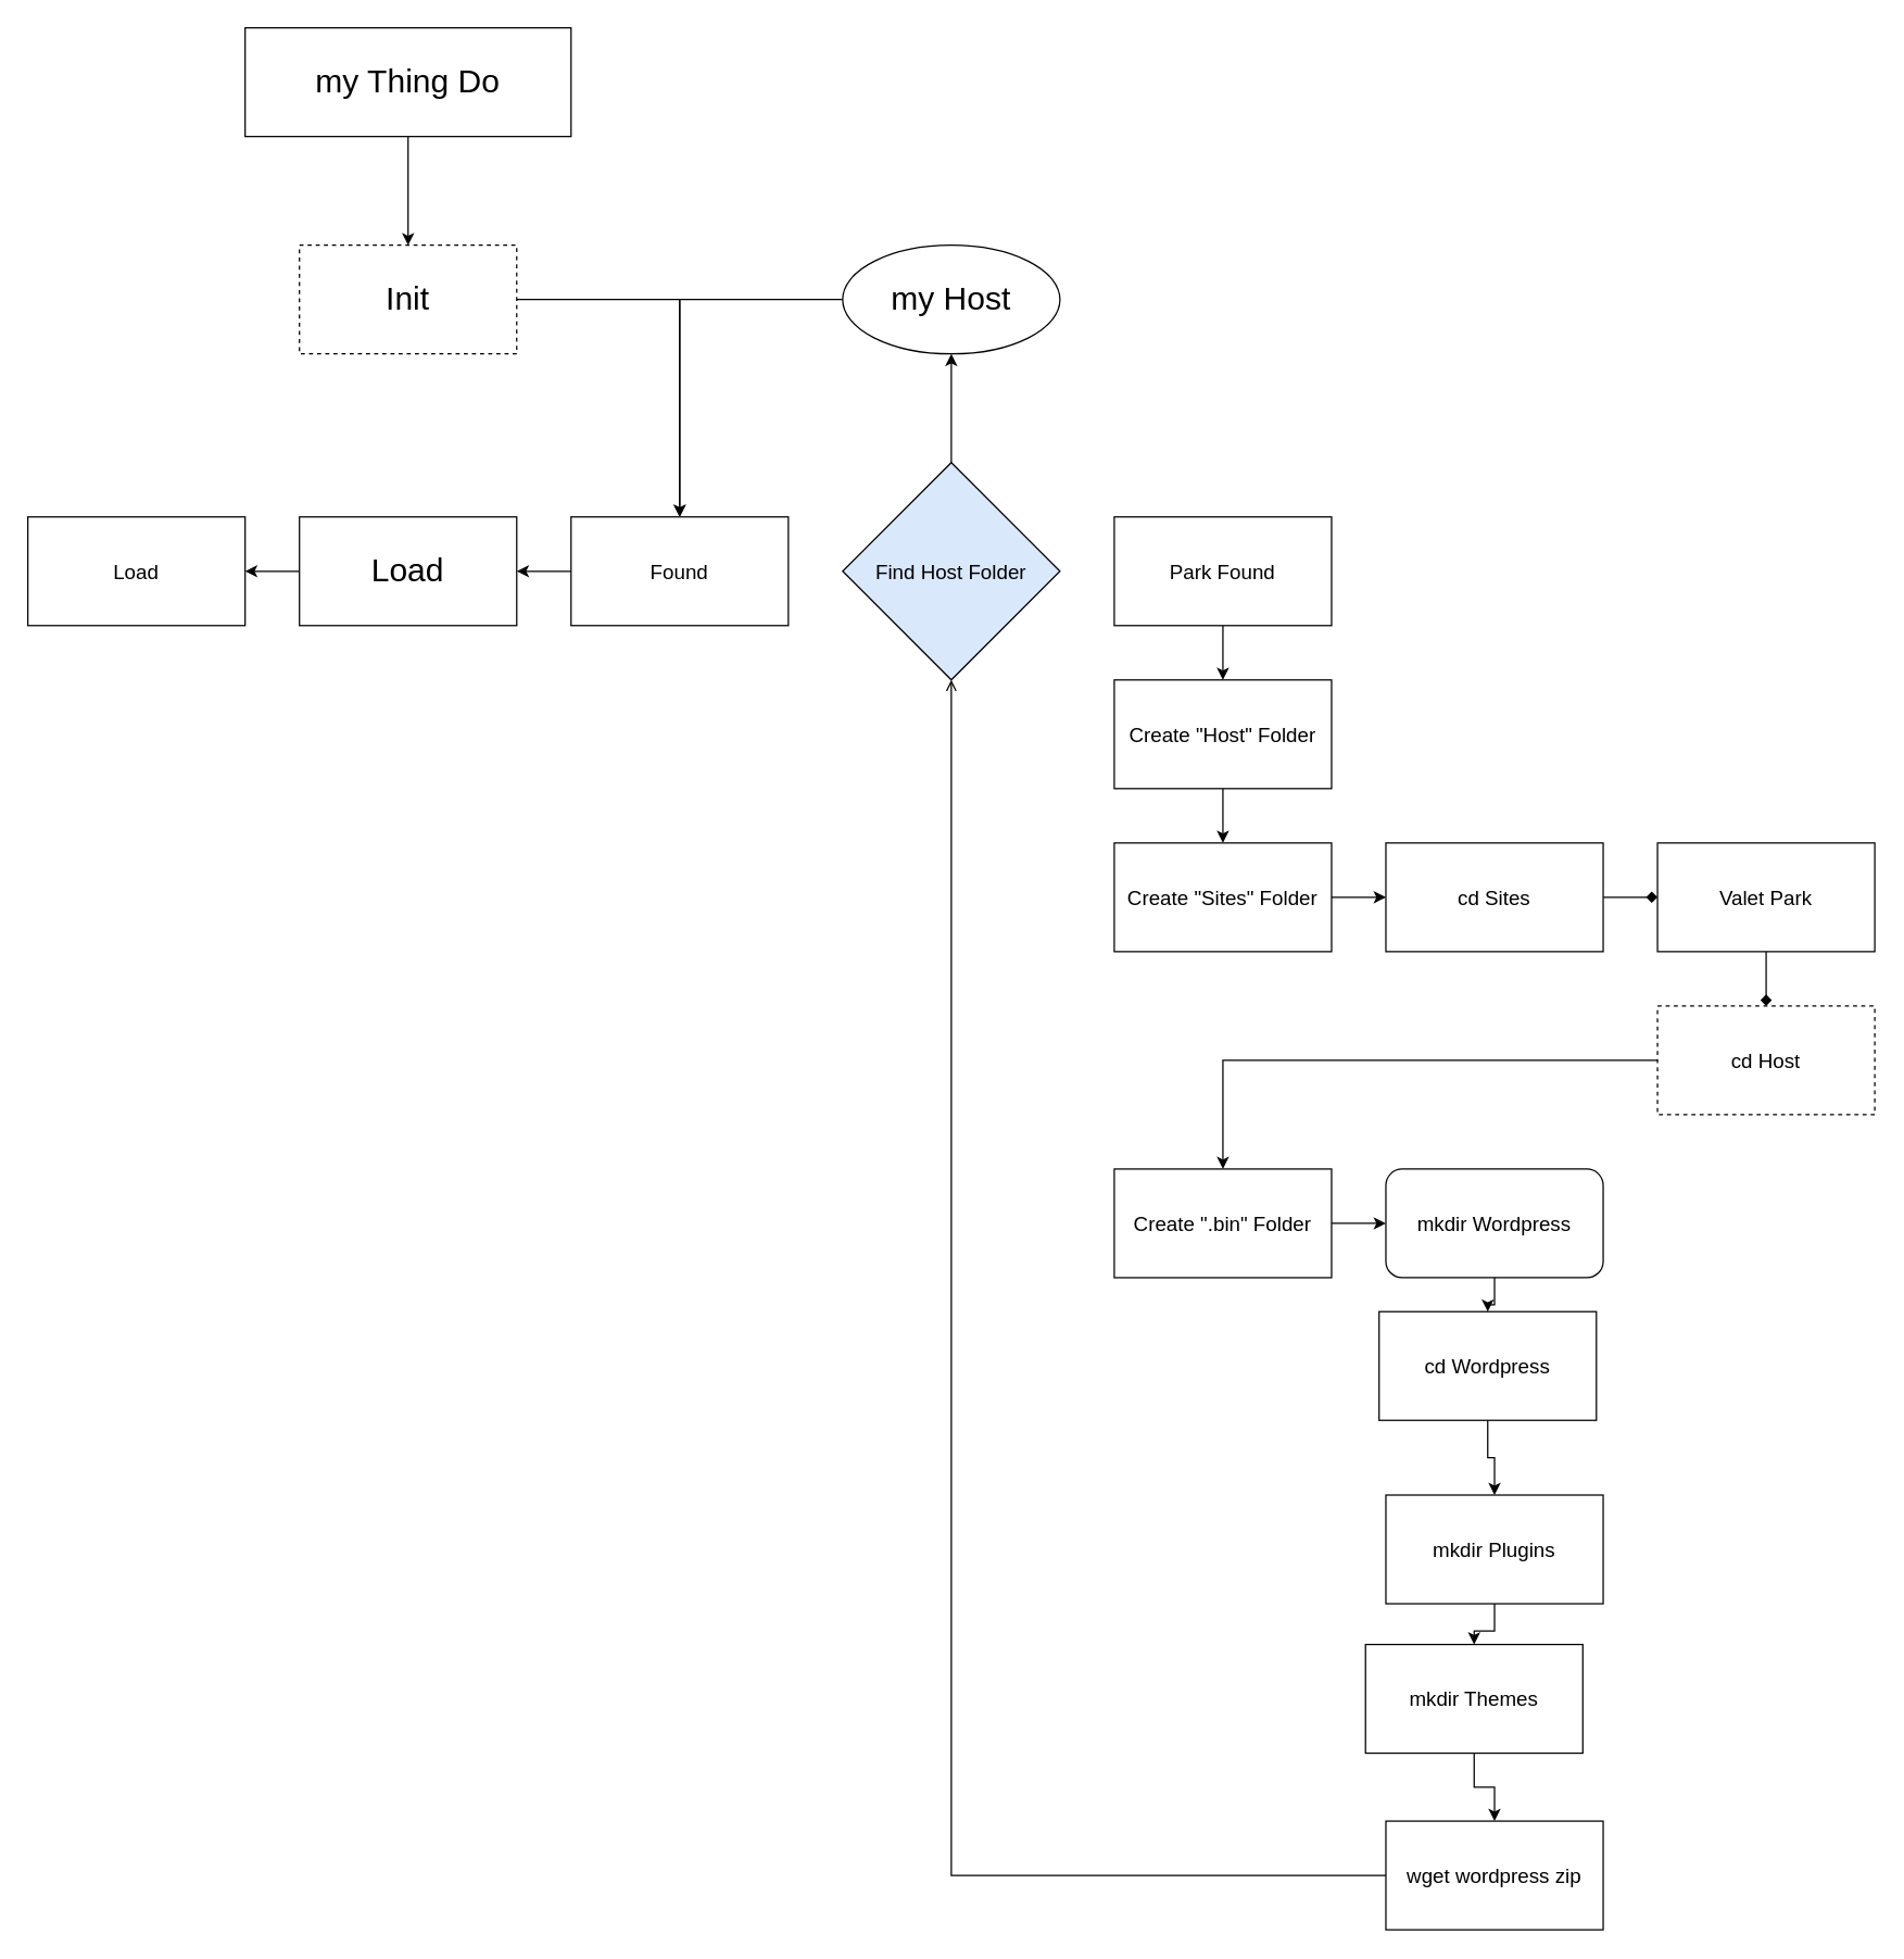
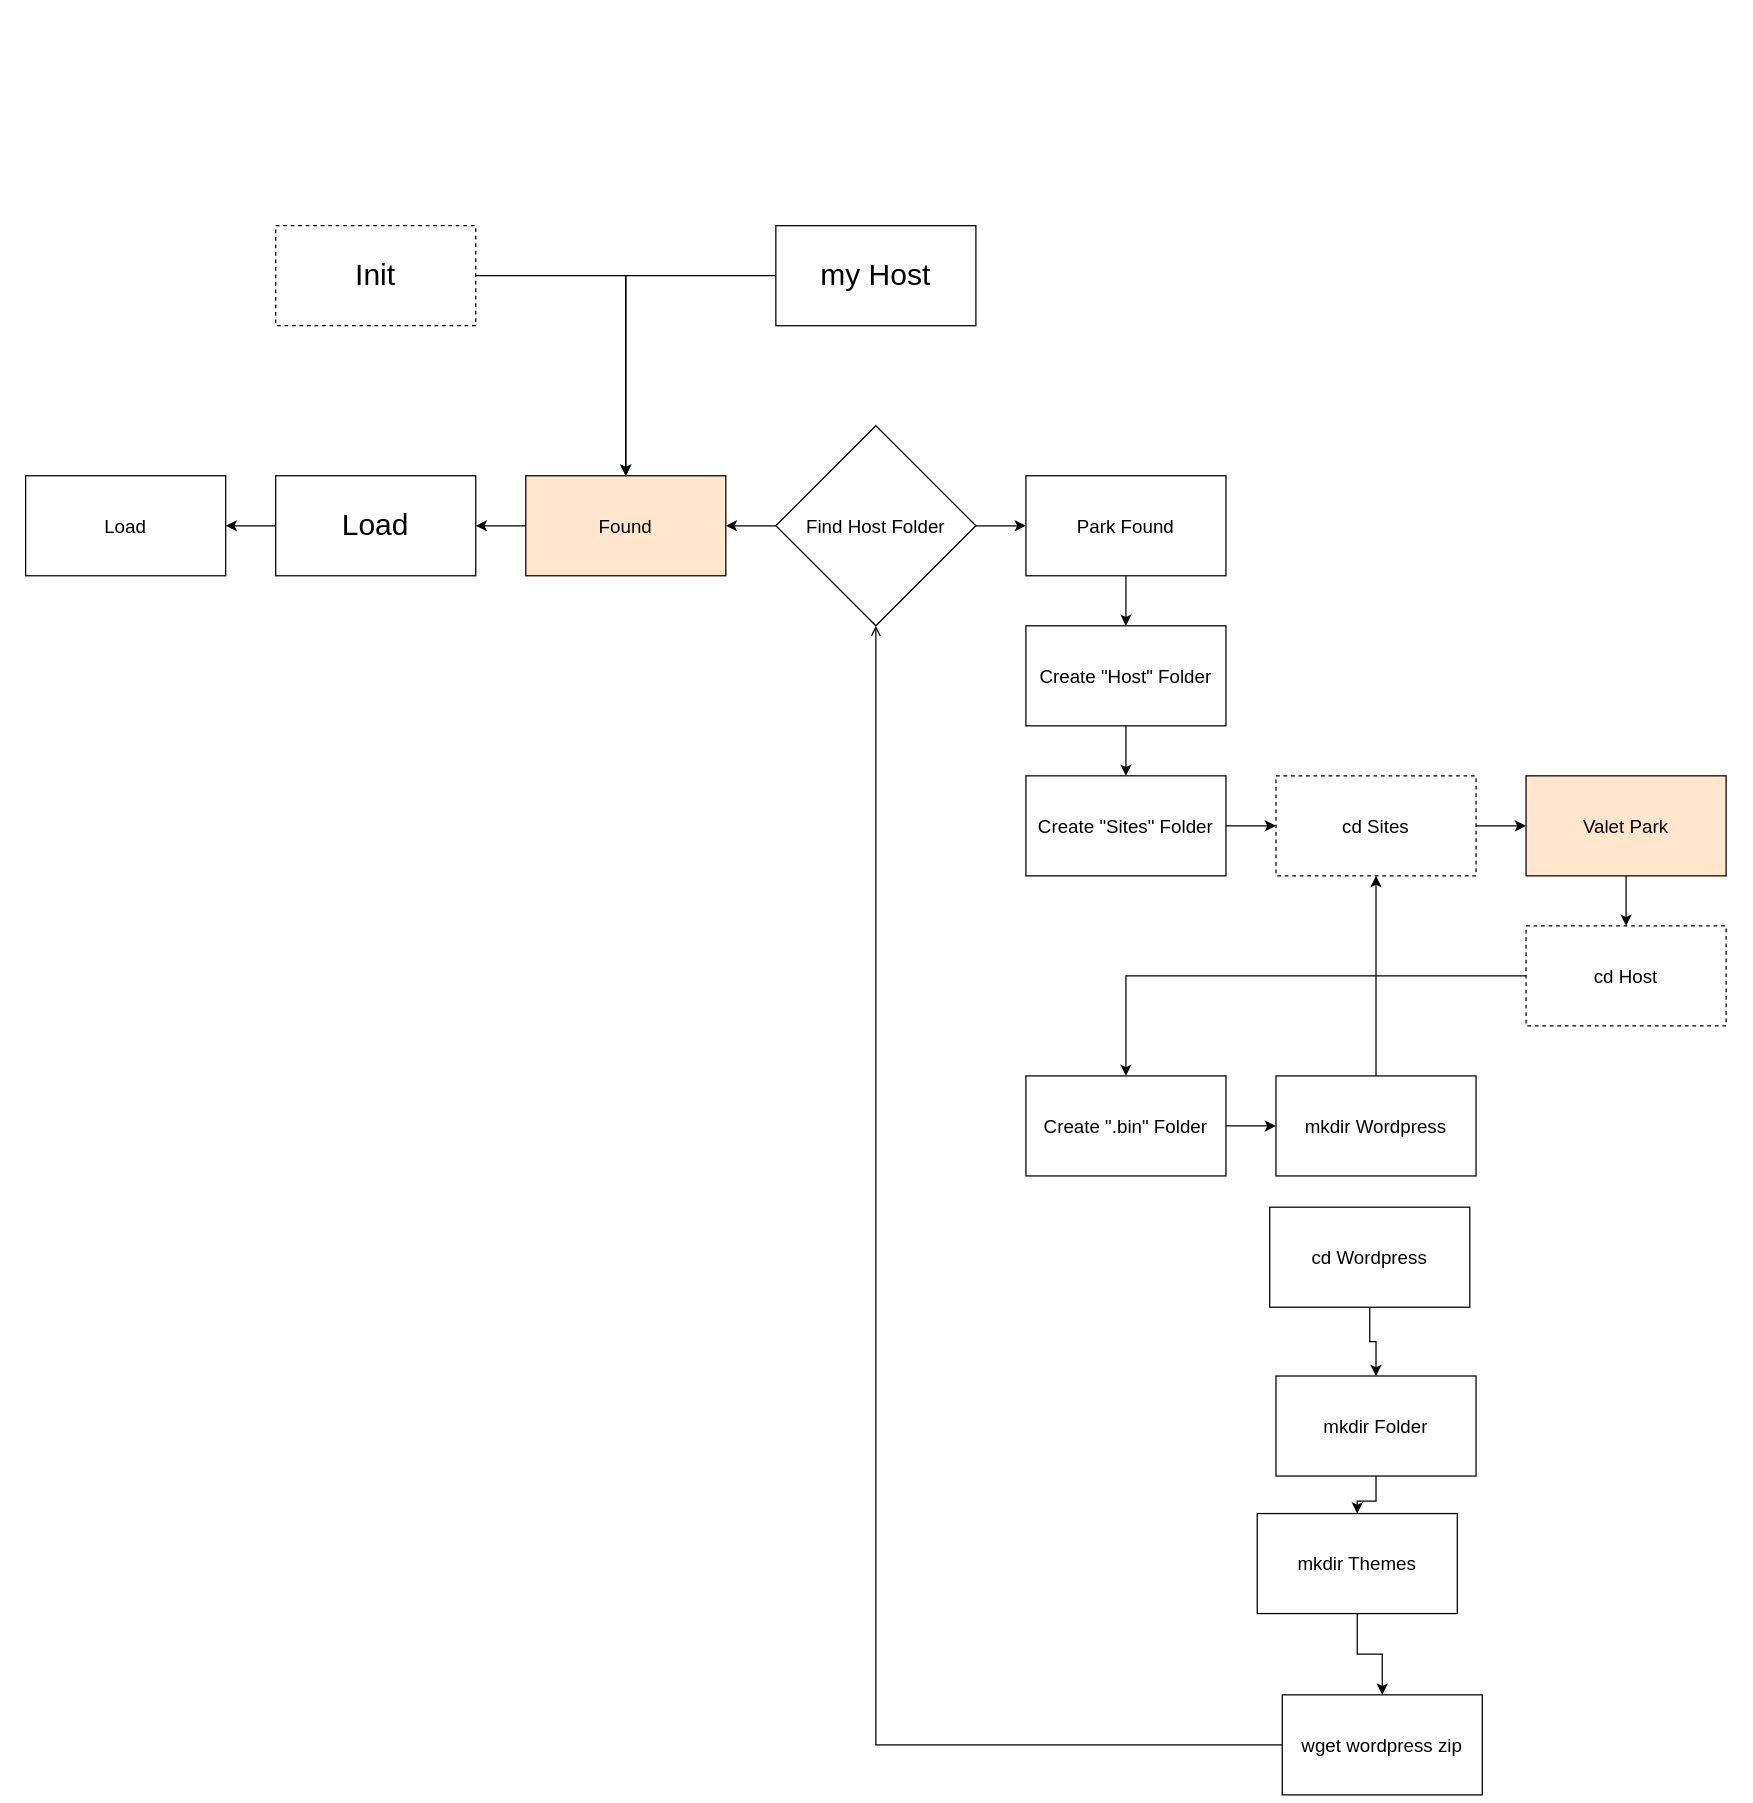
  <mxCell id="0" />
  <mxCell id="1" parent="0" />
- <mxCell id="2" value="" style="edgeStyle=orthogonalEdgeStyle;rounded=0;orthogonalLoop=1;jettySize=auto;html=1;" edge="1" parent="1" source="3" target="5"><mxGeometry relative="1" as="geometry" /></mxCell>
- <mxCell id="3" value="&lt;font style=&quot;font-size: 24px;&quot;&gt;my Thing Do&lt;/font&gt;" style="rounded=0;whiteSpace=wrap;html=1;" vertex="1" parent="1"><mxGeometry x="180" y="20" width="240" height="80" as="geometry" /></mxCell>
  <mxCell id="4" value="" style="edgeStyle=orthogonalEdgeStyle;rounded=0;orthogonalLoop=1;jettySize=auto;html=1;" edge="1" parent="1" source="5" target="12"><mxGeometry relative="1" as="geometry" /></mxCell>
  <mxCell id="5" value="&lt;font style=&quot;font-size: 24px;&quot;&gt;Init&lt;/font&gt;" style="whiteSpace=wrap;html=1;rounded=0;dashed=1;" vertex="1" parent="1"><mxGeometry x="220" y="180" width="160" height="80" as="geometry" /></mxCell>
  <mxCell id="6" value="" style="edgeStyle=orthogonalEdgeStyle;rounded=0;orthogonalLoop=1;jettySize=auto;html=1;" edge="1" parent="1" source="7" target="12"><mxGeometry relative="1" as="geometry" /></mxCell>
- <mxCell id="7" value="&lt;font style=&quot;font-size: 24px;&quot;&gt;my Host&lt;/font&gt;" style="ellipse;whiteSpace=wrap;html=1;" vertex="1" parent="1"><mxGeometry x="620" y="180" width="160" height="80" as="geometry" /></mxCell>
- <mxCell id="8" value="" style="edgeStyle=orthogonalEdgeStyle;rounded=0;orthogonalLoop=1;jettySize=auto;html=1;" edge="1" parent="1" source="10" target="7"><mxGeometry relative="1" as="geometry" /></mxCell>
- <mxCell id="10" value="Find Host Folder" style="rhombus;whiteSpace=wrap;html=1;rounded=0;fontSize=15;fillColor=#dae8fc;" vertex="1" parent="1"><mxGeometry x="620" y="340" width="160" height="160" as="geometry" /></mxCell>
+ <mxCell id="7" value="&lt;font style=&quot;font-size: 24px;&quot;&gt;my Host&lt;/font&gt;" style="whiteSpace=wrap;html=1;rounded=0;" vertex="1" parent="1"><mxGeometry x="620" y="180" width="160" height="80" as="geometry" /></mxCell>
+ <mxCell id="8" value="" style="edgeStyle=orthogonalEdgeStyle;rounded=0;orthogonalLoop=1;jettySize=auto;html=1;" edge="1" parent="1" source="10" target="12"><mxGeometry relative="1" as="geometry" /></mxCell>
+ <mxCell id="9" value="" style="edgeStyle=orthogonalEdgeStyle;rounded=0;orthogonalLoop=1;jettySize=auto;html=1;" edge="1" parent="1" source="10" target="14"><mxGeometry relative="1" as="geometry" /></mxCell>
+ <mxCell id="10" value="Find Host Folder" style="rhombus;whiteSpace=wrap;html=1;rounded=0;fontSize=15;" vertex="1" parent="1"><mxGeometry x="620" y="340" width="160" height="160" as="geometry" /></mxCell>
  <mxCell id="11" style="edgeStyle=orthogonalEdgeStyle;rounded=0;orthogonalLoop=1;jettySize=auto;html=1;entryX=1;entryY=0.5;entryDx=0;entryDy=0;" edge="1" parent="1" source="12" target="16"><mxGeometry relative="1" as="geometry" /></mxCell>
- <mxCell id="12" value="Found" style="whiteSpace=wrap;html=1;rounded=0;fontSize=15;" vertex="1" parent="1"><mxGeometry x="420" y="380" width="160" height="80" as="geometry" /></mxCell>
+ <mxCell id="12" value="Found" style="whiteSpace=wrap;html=1;rounded=0;fontSize=15;fillColor=#ffe6cc;" vertex="1" parent="1"><mxGeometry x="420" y="380" width="160" height="80" as="geometry" /></mxCell>
  <mxCell id="13" value="" style="edgeStyle=orthogonalEdgeStyle;rounded=0;orthogonalLoop=1;jettySize=auto;html=1;" edge="1" parent="1" source="14" target="18"><mxGeometry relative="1" as="geometry" /></mxCell>
  <mxCell id="14" value="Park Found" style="whiteSpace=wrap;html=1;rounded=0;fontSize=15;" vertex="1" parent="1"><mxGeometry x="820" y="380" width="160" height="80" as="geometry" /></mxCell>
  <mxCell id="15" value="" style="edgeStyle=orthogonalEdgeStyle;rounded=0;orthogonalLoop=1;jettySize=auto;html=1;" edge="1" parent="1" source="16" target="39"><mxGeometry relative="1" as="geometry" /></mxCell>
  <mxCell id="16" value="&lt;font style=&quot;font-size: 24px;&quot;&gt;Load&lt;/font&gt;" style="whiteSpace=wrap;html=1;rounded=0;" vertex="1" parent="1"><mxGeometry x="220" y="380" width="160" height="80" as="geometry" /></mxCell>
  <mxCell id="17" value="" style="edgeStyle=orthogonalEdgeStyle;rounded=0;orthogonalLoop=1;jettySize=auto;html=1;" edge="1" parent="1" source="18" target="20"><mxGeometry relative="1" as="geometry" /></mxCell>
  <mxCell id="18" value="Create &quot;Host&quot; Folder" style="whiteSpace=wrap;html=1;rounded=0;fontSize=15;" vertex="1" parent="1"><mxGeometry x="820" y="500" width="160" height="80" as="geometry" /></mxCell>
  <mxCell id="19" value="" style="edgeStyle=orthogonalEdgeStyle;rounded=0;orthogonalLoop=1;jettySize=auto;html=1;" edge="1" parent="1" source="20" target="24"><mxGeometry relative="1" as="geometry" /></mxCell>
  <mxCell id="20" value="Create &quot;Sites&quot; Folder" style="whiteSpace=wrap;html=1;rounded=0;fontSize=15;" vertex="1" parent="1"><mxGeometry x="820" y="620" width="160" height="80" as="geometry" /></mxCell>
  <mxCell id="21" value="" style="edgeStyle=orthogonalEdgeStyle;rounded=0;orthogonalLoop=1;jettySize=auto;html=1;" edge="1" parent="1" source="22" target="30"><mxGeometry relative="1" as="geometry" /></mxCell>
  <mxCell id="22" value="Create &quot;.&lt;span style=&quot;background-color: initial;&quot;&gt;bin&quot; Folder&lt;/span&gt;" style="whiteSpace=wrap;html=1;rounded=0;fontSize=15;" vertex="1" parent="1"><mxGeometry x="820" y="860" width="160" height="80" as="geometry" /></mxCell>
- <mxCell id="23" value="" style="edgeStyle=orthogonalEdgeStyle;rounded=0;orthogonalLoop=1;jettySize=auto;html=1;endArrow=diamond;" edge="1" parent="1" source="24" target="26"><mxGeometry relative="1" as="geometry" /></mxCell>
- <mxCell id="24" value="cd Sites" style="whiteSpace=wrap;html=1;rounded=0;fontSize=15;" vertex="1" parent="1"><mxGeometry x="1020" y="620" width="160" height="80" as="geometry" /></mxCell>
- <mxCell id="25" value="" style="edgeStyle=orthogonalEdgeStyle;rounded=0;orthogonalLoop=1;jettySize=auto;html=1;endArrow=diamond;" edge="1" parent="1" source="26" target="28"><mxGeometry relative="1" as="geometry" /></mxCell>
- <mxCell id="26" value="Valet Park" style="whiteSpace=wrap;html=1;rounded=0;fontSize=15;" vertex="1" parent="1"><mxGeometry x="1220" y="620" width="160" height="80" as="geometry" /></mxCell>
+ <mxCell id="23" value="" style="edgeStyle=orthogonalEdgeStyle;rounded=0;orthogonalLoop=1;jettySize=auto;html=1;" edge="1" parent="1" source="24" target="26"><mxGeometry relative="1" as="geometry" /></mxCell>
+ <mxCell id="24" value="cd Sites" style="whiteSpace=wrap;html=1;rounded=0;fontSize=15;dashed=1;" vertex="1" parent="1"><mxGeometry x="1020" y="620" width="160" height="80" as="geometry" /></mxCell>
+ <mxCell id="25" value="" style="edgeStyle=orthogonalEdgeStyle;rounded=0;orthogonalLoop=1;jettySize=auto;html=1;" edge="1" parent="1" source="26" target="28"><mxGeometry relative="1" as="geometry" /></mxCell>
+ <mxCell id="26" value="Valet Park" style="whiteSpace=wrap;html=1;rounded=0;fontSize=15;fillColor=#ffe6cc;" vertex="1" parent="1"><mxGeometry x="1220" y="620" width="160" height="80" as="geometry" /></mxCell>
  <mxCell id="27" style="edgeStyle=orthogonalEdgeStyle;rounded=0;orthogonalLoop=1;jettySize=auto;html=1;exitX=0;exitY=0.5;exitDx=0;exitDy=0;entryX=0.5;entryY=0;entryDx=0;entryDy=0;" edge="1" parent="1" source="28" target="22"><mxGeometry relative="1" as="geometry" /></mxCell>
  <mxCell id="28" value="cd Host" style="whiteSpace=wrap;html=1;rounded=0;fontSize=15;dashed=1;" vertex="1" parent="1"><mxGeometry x="1220" y="740" width="160" height="80" as="geometry" /></mxCell>
- <mxCell id="29" value="" style="edgeStyle=orthogonalEdgeStyle;rounded=0;orthogonalLoop=1;jettySize=auto;html=1;" edge="1" parent="1" source="30" target="32"><mxGeometry relative="1" as="geometry" /></mxCell>
- <mxCell id="30" value="mkdir Wordpress" style="whiteSpace=wrap;html=1;fontSize=15;rounded=1;" vertex="1" parent="1"><mxGeometry x="1020" y="860" width="160" height="80" as="geometry" /></mxCell>
+ <mxCell id="29" value="" style="edgeStyle=orthogonalEdgeStyle;rounded=0;orthogonalLoop=1;jettySize=auto;html=1;" edge="1" parent="1" source="30" target="24"><mxGeometry relative="1" as="geometry" /></mxCell>
+ <mxCell id="30" value="mkdir Wordpress" style="whiteSpace=wrap;html=1;rounded=0;fontSize=15;" vertex="1" parent="1"><mxGeometry x="1020" y="860" width="160" height="80" as="geometry" /></mxCell>
  <mxCell id="31" value="" style="edgeStyle=orthogonalEdgeStyle;rounded=0;orthogonalLoop=1;jettySize=auto;html=1;" edge="1" parent="1" source="32" target="34"><mxGeometry relative="1" as="geometry" /></mxCell>
  <mxCell id="32" value="cd Wordpress" style="whiteSpace=wrap;html=1;rounded=0;fontSize=15;" vertex="1" parent="1"><mxGeometry x="1015" y="965" width="160" height="80" as="geometry" /></mxCell>
  <mxCell id="33" value="" style="edgeStyle=orthogonalEdgeStyle;rounded=0;orthogonalLoop=1;jettySize=auto;html=1;" edge="1" parent="1" source="34" target="36"><mxGeometry relative="1" as="geometry" /></mxCell>
- <mxCell id="34" value="mkdir Plugins" style="whiteSpace=wrap;html=1;rounded=0;fontSize=15;" vertex="1" parent="1"><mxGeometry x="1020" y="1100" width="160" height="80" as="geometry" /></mxCell>
+ <mxCell id="34" value="mkdir Folder" style="whiteSpace=wrap;html=1;rounded=0;fontSize=15;" vertex="1" parent="1"><mxGeometry x="1020" y="1100" width="160" height="80" as="geometry" /></mxCell>
  <mxCell id="35" value="" style="edgeStyle=orthogonalEdgeStyle;rounded=0;orthogonalLoop=1;jettySize=auto;html=1;" edge="1" parent="1" source="36" target="38"><mxGeometry relative="1" as="geometry" /></mxCell>
  <mxCell id="36" value="mkdir Themes" style="whiteSpace=wrap;html=1;rounded=0;fontSize=15;" vertex="1" parent="1"><mxGeometry x="1005" y="1210" width="160" height="80" as="geometry" /></mxCell>
  <mxCell id="37" style="edgeStyle=orthogonalEdgeStyle;rounded=0;orthogonalLoop=1;jettySize=auto;html=1;endArrow=open;" edge="1" parent="1" source="38" target="10"><mxGeometry relative="1" as="geometry" /></mxCell>
- <mxCell id="38" value="wget wordpress zip" style="whiteSpace=wrap;html=1;rounded=0;fontSize=15;" vertex="1" parent="1"><mxGeometry x="1020" y="1340" width="160" height="80" as="geometry" /></mxCell>
+ <mxCell id="38" value="wget wordpress zip" style="whiteSpace=wrap;html=1;rounded=0;fontSize=15;" vertex="1" parent="1"><mxGeometry x="1025" y="1355" width="160" height="80" as="geometry" /></mxCell>
  <mxCell id="39" value="&lt;font style=&quot;font-size: 15px;&quot;&gt;Load&lt;/font&gt;" style="whiteSpace=wrap;html=1;rounded=0;fontSize=15;" vertex="1" parent="1"><mxGeometry x="20" y="380" width="160" height="80" as="geometry" /></mxCell>
